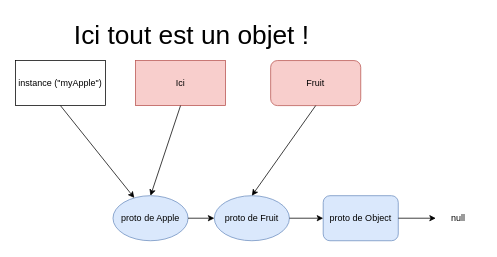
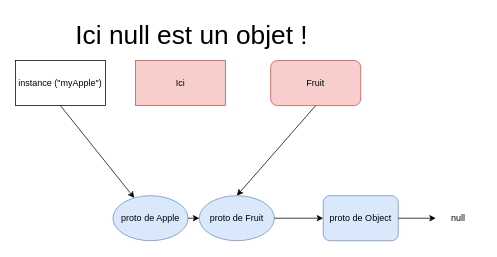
  <mxCell id="0" />
  <mxCell id="1" parent="0" />
  <mxCell id="2" value="instance (&quot;myApple&quot;)" style="rounded=0;whiteSpace=wrap;html=1;" vertex="1" parent="1"><mxGeometry x="20" y="70" width="120" height="60" as="geometry" /></mxCell>
  <mxCell id="3" value="Ici" style="rounded=0;whiteSpace=wrap;html=1;fillColor=#f8cecc;strokeColor=#b85450;" vertex="1" parent="1"><mxGeometry x="180" y="70" width="120" height="60" as="geometry" /></mxCell>
  <mxCell id="4" value="Fruit" style="whiteSpace=wrap;html=1;fillColor=#f8cecc;strokeColor=#b85450;rounded=1;" vertex="1" parent="1"><mxGeometry x="360" y="70" width="120" height="60" as="geometry" /></mxCell>
- <mxCell id="5" value="proto de Fruit" style="ellipse;whiteSpace=wrap;html=1;fillColor=#dae8fc;strokeColor=#6c8ebf;" vertex="1" parent="1"><mxGeometry x="285" y="250" width="100" height="60" as="geometry" /></mxCell>
+ <mxCell id="5" value="proto de Fruit" style="ellipse;whiteSpace=wrap;html=1;fillColor=#dae8fc;strokeColor=#6c8ebf;" vertex="1" parent="1"><mxGeometry x="265" y="250" width="100" height="60" as="geometry" /></mxCell>
  <mxCell id="6" value="proto de Apple" style="ellipse;whiteSpace=wrap;html=1;fillColor=#dae8fc;strokeColor=#6c8ebf;" vertex="1" parent="1"><mxGeometry x="150" y="250" width="100" height="60" as="geometry" /></mxCell>
  <mxCell id="7" value="proto de Object" style="whiteSpace=wrap;html=1;fillColor=#dae8fc;strokeColor=#6c8ebf;rounded=1;" vertex="1" parent="1"><mxGeometry x="430" y="250" width="100" height="60" as="geometry" /></mxCell>
  <mxCell id="8" value="null" style="text;html=1;strokeColor=none;fillColor=none;align=center;verticalAlign=middle;whiteSpace=wrap;rounded=0;" vertex="1" parent="1"><mxGeometry x="580" y="265" width="60" height="30" as="geometry" /></mxCell>
  <mxCell id="9" value="" style="endArrow=classic;html=1;rounded=0;exitX=0.5;exitY=1;exitDx=0;exitDy=0;" edge="1" parent="1" source="2" target="6"><mxGeometry width="50" height="50" relative="1" as="geometry"><mxPoint x="310" y="320" as="sourcePoint" /><mxPoint x="360" y="270" as="targetPoint" /></mxGeometry></mxCell>
- <mxCell id="10" value="" style="endArrow=classic;html=1;rounded=0;exitX=0.5;exitY=1;exitDx=0;exitDy=0;entryX=0.5;entryY=0;entryDx=0;entryDy=0;" edge="1" parent="1" source="3" target="6"><mxGeometry width="50" height="50" relative="1" as="geometry"><mxPoint x="310" y="320" as="sourcePoint" /><mxPoint x="360" y="270" as="targetPoint" /></mxGeometry></mxCell>
  <mxCell id="11" value="" style="endArrow=classic;html=1;rounded=0;exitX=1;exitY=0.5;exitDx=0;exitDy=0;entryX=0;entryY=0.5;entryDx=0;entryDy=0;" edge="1" parent="1" source="6" target="5"><mxGeometry width="50" height="50" relative="1" as="geometry"><mxPoint x="350" y="180" as="sourcePoint" /><mxPoint x="360" y="270" as="targetPoint" /></mxGeometry></mxCell>
  <mxCell id="12" value="" style="endArrow=classic;html=1;rounded=0;exitX=0.5;exitY=1;exitDx=0;exitDy=0;entryX=0.5;entryY=0;entryDx=0;entryDy=0;" edge="1" parent="1" source="4" target="5"><mxGeometry width="50" height="50" relative="1" as="geometry"><mxPoint x="310" y="320" as="sourcePoint" /><mxPoint x="360" y="270" as="targetPoint" /></mxGeometry></mxCell>
  <mxCell id="13" value="" style="endArrow=classic;html=1;rounded=0;entryX=0;entryY=0.5;entryDx=0;entryDy=0;exitX=1;exitY=0.5;exitDx=0;exitDy=0;" edge="1" parent="1" source="5" target="7"><mxGeometry width="50" height="50" relative="1" as="geometry"><mxPoint x="310" y="320" as="sourcePoint" /><mxPoint x="360" y="270" as="targetPoint" /></mxGeometry></mxCell>
  <mxCell id="14" value="" style="endArrow=classic;html=1;rounded=0;exitX=1;exitY=0.5;exitDx=0;exitDy=0;" edge="1" parent="1" source="7" target="8"><mxGeometry width="50" height="50" relative="1" as="geometry"><mxPoint x="310" y="320" as="sourcePoint" /><mxPoint x="360" y="270" as="targetPoint" /></mxGeometry></mxCell>
- <mxCell id="15" value="&lt;p style=&quot;line-height: 60%; font-size: 35px;&quot;&gt;Ici tout est un objet !&lt;/p&gt;" style="text;html=1;align=center;verticalAlign=middle;whiteSpace=wrap;rounded=1;glass=0;shadow=0;fontSize=35;" vertex="1" parent="1"><mxGeometry x="90" y="20" width="330" height="30" as="geometry" /></mxCell>
+ <mxCell id="15" value="&lt;p style=&quot;line-height: 60%; font-size: 35px;&quot;&gt;Ici null est un objet !&lt;/p&gt;" style="text;html=1;align=center;verticalAlign=middle;whiteSpace=wrap;rounded=1;glass=0;shadow=0;fontSize=35;" vertex="1" parent="1"><mxGeometry x="90" y="20" width="330" height="30" as="geometry" /></mxCell>
